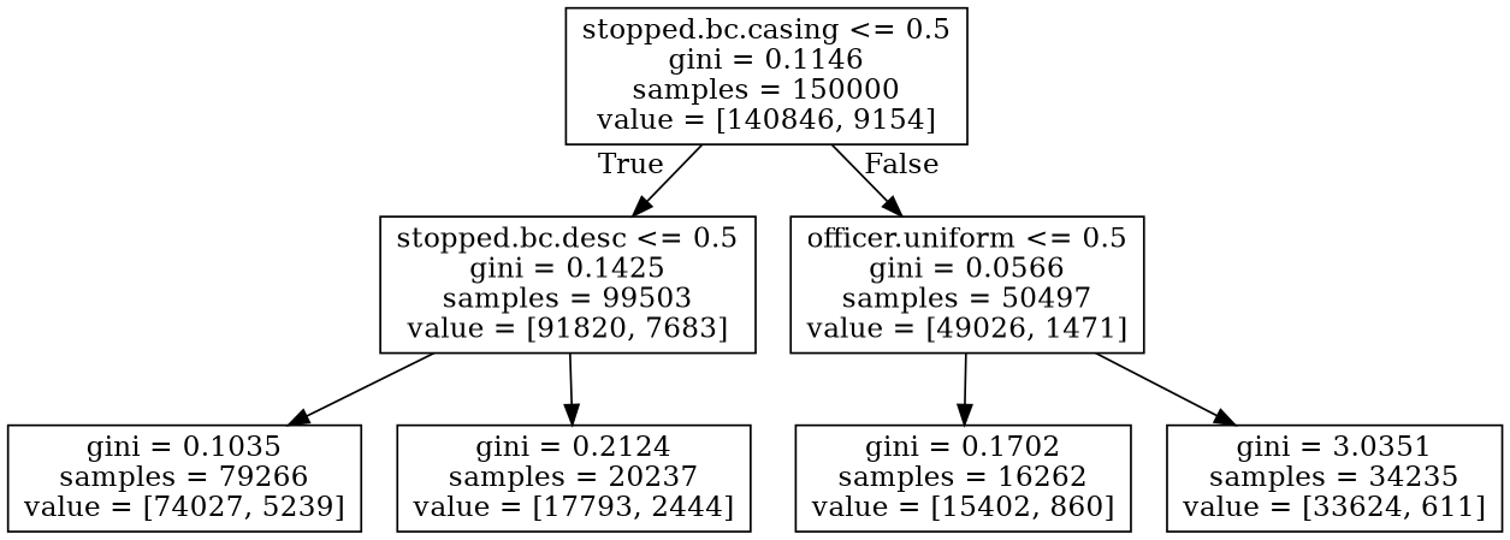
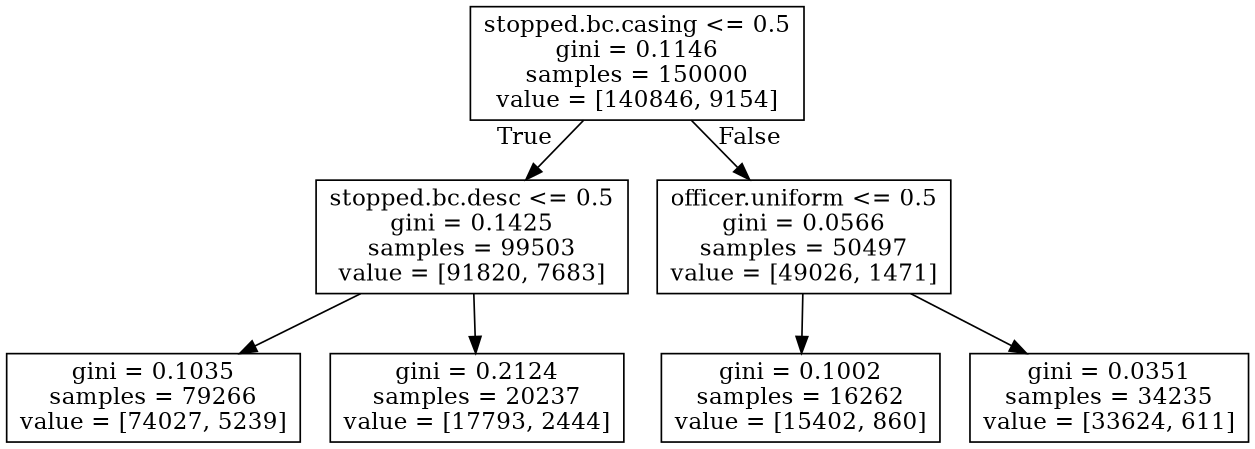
  digraph {
    node [shape=box]
    n1 [label="stopped.bc.casing <= 0.5\ngini = 0.1146\nsamples = 150000\nvalue = [140846, 9154]"]
    n2 [label="stopped.bc.desc <= 0.5\ngini = 0.1425\nsamples = 99503\nvalue = [91820, 7683]"]
    n3 [label="officer.uniform <= 0.5\ngini = 0.0566\nsamples = 50497\nvalue = [49026, 1471]"]
    n4 [label="gini = 0.1035\nsamples = 79266\nvalue = [74027, 5239]"]
    n5 [label="gini = 0.2124\nsamples = 20237\nvalue = [17793, 2444]"]
-   n6 [label="gini = 0.1702\nsamples = 16262\nvalue = [15402, 860]"]
-   n7 [label="gini = 3.0351\nsamples = 34235\nvalue = [33624, 611]"]
+   n6 [label="gini = 0.1002\nsamples = 16262\nvalue = [15402, 860]"]
+   n7 [label="gini = 0.0351\nsamples = 34235\nvalue = [33624, 611]"]
    n1 -> n2 [headlabel=True labelangle=45 labeldistance=2.5]
    n1 -> n3 [headlabel=False labelangle=-45 labeldistance=2.5]
    n2 -> n4
    n2 -> n5
    n3 -> n6
    n3 -> n7
  }
